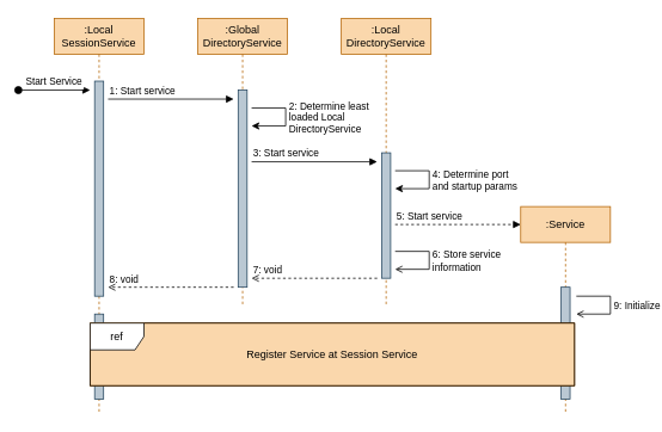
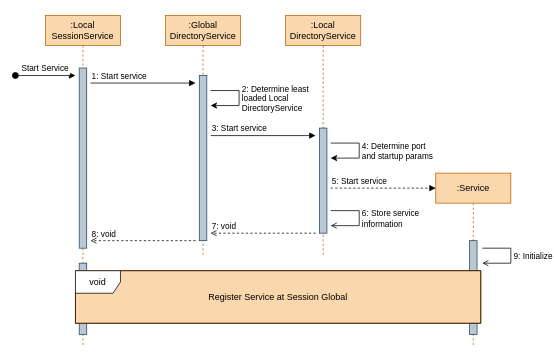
  <mxCell id="0" />
  <mxCell id="1" parent="0" />
  <mxCell id="2" value=":Local SessionService" style="shape=umlLifeline;perimeter=lifelinePerimeter;whiteSpace=wrap;html=1;container=1;collapsible=0;recursiveResize=0;outlineConnect=0;fillColor=#fad7ac;strokeColor=#b46504;fontColor=#000000;" vertex="1" parent="1"><mxGeometry x="60" y="20" width="100" height="440" as="geometry" /></mxCell>
  <mxCell id="3" value="" style="html=1;points=[];perimeter=orthogonalPerimeter;fillColor=#bac8d3;strokeColor=#23445d;labelBackgroundColor=none;" vertex="1" parent="2"><mxGeometry x="45" y="70" width="10" height="240" as="geometry" /></mxCell>
  <mxCell id="4" value="" style="html=1;points=[];perimeter=orthogonalPerimeter;fillColor=#bac8d3;strokeColor=#23445d;labelBackgroundColor=none;" vertex="1" parent="2"><mxGeometry x="45" y="330" width="10" height="95" as="geometry" /></mxCell>
  <mxCell id="5" value=":Global DirectoryService" style="shape=umlLifeline;perimeter=lifelinePerimeter;whiteSpace=wrap;html=1;container=1;collapsible=0;recursiveResize=0;outlineConnect=0;fillColor=#fad7ac;strokeColor=#b46504;fontColor=#000000;" vertex="1" parent="1"><mxGeometry x="220" y="20" width="100" height="320" as="geometry" /></mxCell>
  <mxCell id="6" value="" style="html=1;points=[];perimeter=orthogonalPerimeter;fillColor=#bac8d3;strokeColor=#23445d;labelBackgroundColor=none;" vertex="1" parent="5"><mxGeometry x="45" y="80" width="10" height="220" as="geometry" /></mxCell>
  <mxCell id="7" value=":Local DirectoryService" style="shape=umlLifeline;perimeter=lifelinePerimeter;whiteSpace=wrap;html=1;container=1;collapsible=0;recursiveResize=0;outlineConnect=0;fillColor=#fad7ac;strokeColor=#b46504;fontColor=#000000;" vertex="1" parent="1"><mxGeometry x="380" y="20" width="100" height="320" as="geometry" /></mxCell>
  <mxCell id="8" value="" style="html=1;points=[];perimeter=orthogonalPerimeter;fillColor=#bac8d3;strokeColor=#23445d;labelBackgroundColor=none;" vertex="1" parent="7"><mxGeometry x="45" y="150" width="10" height="140" as="geometry" /></mxCell>
  <mxCell id="9" value=":Service" style="shape=umlLifeline;perimeter=lifelinePerimeter;whiteSpace=wrap;html=1;container=1;collapsible=0;recursiveResize=0;outlineConnect=0;fillColor=#fad7ac;strokeColor=#b46504;fontColor=#000000;" vertex="1" parent="1"><mxGeometry x="580" y="230" width="100" height="230" as="geometry" /></mxCell>
  <mxCell id="10" value="" style="html=1;points=[];perimeter=orthogonalPerimeter;fillColor=#bac8d3;strokeColor=#23445d;labelBackgroundColor=none;" vertex="1" parent="9"><mxGeometry x="45" y="90" width="10" height="125" as="geometry" /></mxCell>
  <mxCell id="11" style="edgeStyle=orthogonalEdgeStyle;rounded=0;orthogonalLoop=1;jettySize=auto;html=1;endArrow=open;endFill=0;" edge="1" parent="9"><mxGeometry relative="1" as="geometry"><mxPoint x="62" y="120" as="targetPoint" /><mxPoint x="62" y="100" as="sourcePoint" /><Array as="points"><mxPoint x="100" y="100" /><mxPoint x="100" y="120" /></Array></mxGeometry></mxCell>
  <mxCell id="12" value="9: Initialize" style="edgeLabel;html=1;align=left;verticalAlign=middle;resizable=0;points=[];labelBackgroundColor=none;" vertex="1" connectable="0" parent="11"><mxGeometry x="-0.066" relative="1" as="geometry"><mxPoint x="2" y="3" as="offset" /></mxGeometry></mxCell>
  <mxCell id="13" value="Start Service" style="verticalAlign=bottom;startArrow=oval;endArrow=block;startSize=8;shadow=0;strokeWidth=1;rounded=0;" edge="1" parent="1"><mxGeometry relative="1" as="geometry"><mxPoint x="20" y="100" as="sourcePoint" /><mxPoint x="100" y="100" as="targetPoint" /></mxGeometry></mxCell>
  <mxCell id="14" value="1: Start service" style="html=1;verticalAlign=bottom;endArrow=block;rounded=0;align=left;" edge="1" parent="1"><mxGeometry x="-1" width="80" relative="1" as="geometry"><mxPoint x="120" y="110" as="sourcePoint" /><mxPoint x="260" y="110" as="targetPoint" /><mxPoint as="offset" /></mxGeometry></mxCell>
  <mxCell id="15" style="edgeStyle=orthogonalEdgeStyle;rounded=0;orthogonalLoop=1;jettySize=auto;html=1;" edge="1" parent="1"><mxGeometry relative="1" as="geometry"><mxPoint x="280" y="140" as="targetPoint" /><mxPoint x="280" y="120" as="sourcePoint" /><Array as="points"><mxPoint x="318" y="120" /><mxPoint x="318" y="140" /></Array></mxGeometry></mxCell>
  <mxCell id="16" value="2: Determine least &lt;br&gt;loaded Local&lt;br&gt;DirectoryService" style="edgeLabel;html=1;align=left;verticalAlign=middle;resizable=0;points=[];" vertex="1" connectable="0" parent="15"><mxGeometry x="-0.066" relative="1" as="geometry"><mxPoint x="2" y="3" as="offset" /></mxGeometry></mxCell>
  <mxCell id="17" value="3: Start service" style="html=1;verticalAlign=bottom;endArrow=block;rounded=0;align=left;" edge="1" parent="1"><mxGeometry x="-1" width="80" relative="1" as="geometry"><mxPoint x="280" y="180" as="sourcePoint" /><mxPoint x="420" y="180" as="targetPoint" /><mxPoint as="offset" /></mxGeometry></mxCell>
  <mxCell id="18" style="edgeStyle=orthogonalEdgeStyle;rounded=0;orthogonalLoop=1;jettySize=auto;html=1;" edge="1" parent="1"><mxGeometry relative="1" as="geometry"><mxPoint x="440" y="210" as="targetPoint" /><mxPoint x="440" y="190" as="sourcePoint" /><Array as="points"><mxPoint x="478" y="190" /><mxPoint x="478" y="210" /></Array></mxGeometry></mxCell>
  <mxCell id="19" value="4: Determine port&lt;br&gt;and startup params" style="edgeLabel;html=1;align=left;verticalAlign=middle;resizable=0;points=[];" vertex="1" connectable="0" parent="18"><mxGeometry x="-0.066" relative="1" as="geometry"><mxPoint x="2" y="3" as="offset" /></mxGeometry></mxCell>
  <mxCell id="20" value="5: Start service" style="html=1;verticalAlign=bottom;endArrow=block;rounded=0;dashed=1;align=left;" edge="1" parent="1"><mxGeometry x="-1" width="80" relative="1" as="geometry"><mxPoint x="440" y="250" as="sourcePoint" /><mxPoint x="580" y="250" as="targetPoint" /><mxPoint as="offset" /></mxGeometry></mxCell>
  <mxCell id="21" style="edgeStyle=orthogonalEdgeStyle;rounded=0;orthogonalLoop=1;jettySize=auto;html=1;endArrow=open;endFill=0;" edge="1" parent="1"><mxGeometry relative="1" as="geometry"><mxPoint x="440" y="300" as="targetPoint" /><mxPoint x="440" y="280" as="sourcePoint" /><Array as="points"><mxPoint x="478" y="280" /><mxPoint x="478" y="300" /></Array></mxGeometry></mxCell>
  <mxCell id="22" value="6: Store service&lt;br&gt;information" style="edgeLabel;html=1;align=left;verticalAlign=middle;resizable=0;points=[];" vertex="1" connectable="0" parent="21"><mxGeometry x="-0.066" relative="1" as="geometry"><mxPoint x="2" y="3" as="offset" /></mxGeometry></mxCell>
  <mxCell id="23" value="" style="endArrow=open;html=1;rounded=0;dashed=1;endFill=0;" edge="1" parent="1"><mxGeometry width="50" height="50" relative="1" as="geometry"><mxPoint x="420" y="310" as="sourcePoint" /><mxPoint x="280" y="310" as="targetPoint" /></mxGeometry></mxCell>
  <mxCell id="24" value="7: void" style="edgeLabel;html=1;align=left;verticalAlign=middle;resizable=0;points=[];labelBackgroundColor=none;" vertex="1" connectable="0" parent="23"><mxGeometry x="0.664" relative="1" as="geometry"><mxPoint x="-24" y="-10" as="offset" /></mxGeometry></mxCell>
  <mxCell id="25" value="" style="endArrow=open;html=1;rounded=0;dashed=1;endFill=0;" edge="1" parent="1"><mxGeometry width="50" height="50" relative="1" as="geometry"><mxPoint x="260" y="320" as="sourcePoint" /><mxPoint x="120" y="320" as="targetPoint" /></mxGeometry></mxCell>
  <mxCell id="26" value="8: void" style="edgeLabel;html=1;align=left;verticalAlign=middle;resizable=0;points=[];labelBackgroundColor=none;" vertex="1" connectable="0" parent="25"><mxGeometry x="0.664" relative="1" as="geometry"><mxPoint x="-24" y="-10" as="offset" /></mxGeometry></mxCell>
  <mxCell id="27" value="" style="group;labelBackgroundColor=none;" vertex="1" connectable="0" parent="1"><mxGeometry x="100" y="360" width="540" height="70" as="geometry" /></mxCell>
  <mxCell id="28" value="" style="group;fillColor=#fad7ac;strokeColor=#b46504;container=0;labelBackgroundColor=none;" vertex="1" connectable="0" parent="27"><mxGeometry width="540" height="70" as="geometry" /></mxCell>
- <mxCell id="29" value="ref" style="shape=umlFrame;whiteSpace=wrap;html=1;labelBackgroundColor=none;" vertex="1" parent="27"><mxGeometry width="540.0" height="70" as="geometry" /></mxCell>
- <mxCell id="30" value="Register Service at Session Service" style="text;html=1;strokeColor=none;fillColor=none;align=center;verticalAlign=middle;whiteSpace=wrap;rounded=0;fontColor=#000000;labelBackgroundColor=none;" vertex="1" parent="27"><mxGeometry width="540" height="70" as="geometry" /></mxCell>
+ <mxCell id="29" value="void" style="shape=umlFrame;whiteSpace=wrap;html=1;labelBackgroundColor=none;" vertex="1" parent="27"><mxGeometry width="540.0" height="70" as="geometry" /></mxCell>
+ <mxCell id="30" value="Register Service at Session Global" style="text;html=1;strokeColor=none;fillColor=none;align=center;verticalAlign=middle;whiteSpace=wrap;rounded=0;fontColor=#000000;labelBackgroundColor=none;" vertex="1" parent="27"><mxGeometry width="540" height="70" as="geometry" /></mxCell>
